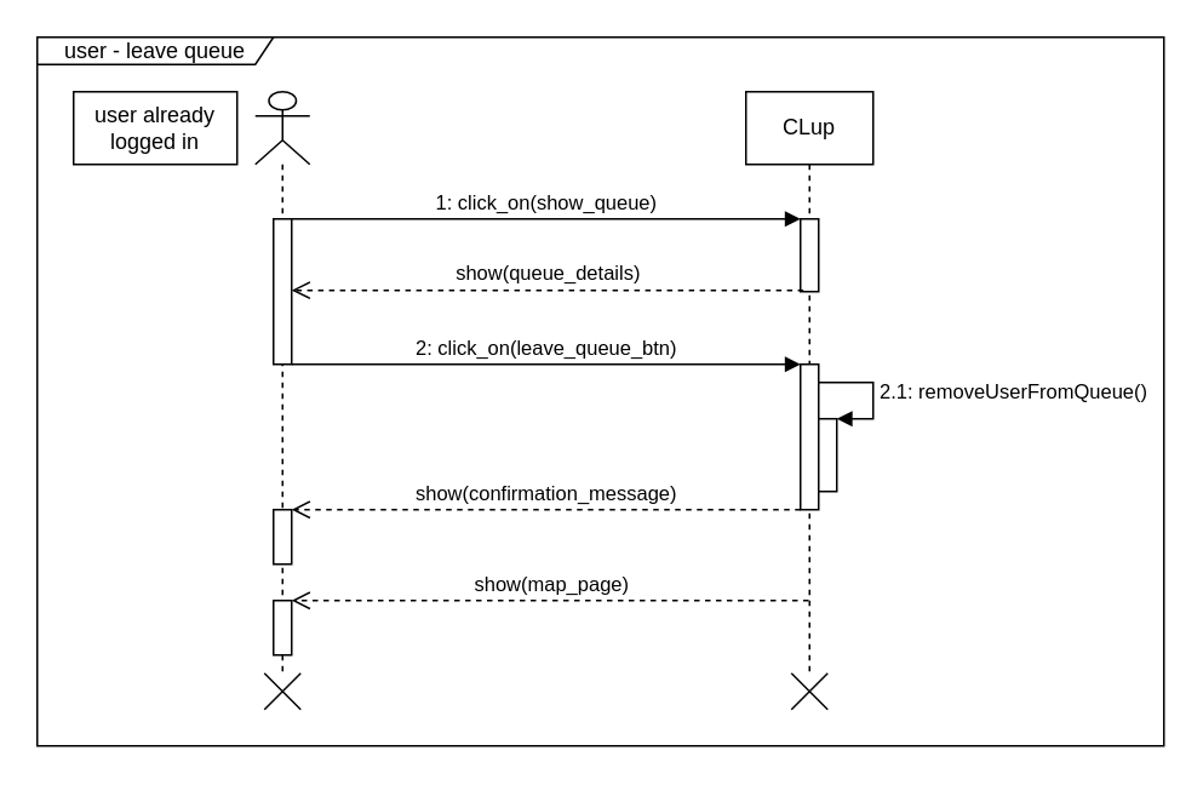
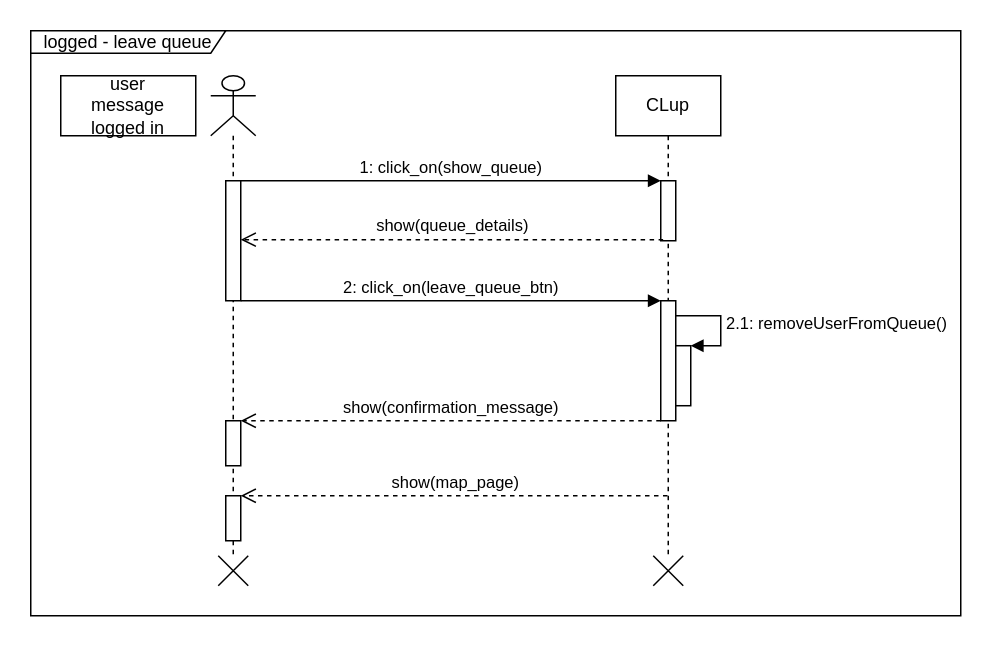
  <mxCell id="0" />
  <mxCell id="1" parent="0" />
- <mxCell id="2" value="user - leave queue" style="shape=umlFrame;whiteSpace=wrap;html=1;width=130;height=15;" parent="1" vertex="1"><mxGeometry x="20" y="20" width="620" height="390" as="geometry" /></mxCell>
+ <mxCell id="2" value="logged - leave queue" style="shape=umlFrame;whiteSpace=wrap;html=1;width=130;height=15;" parent="1" vertex="1"><mxGeometry x="20" y="20" width="620" height="390" as="geometry" /></mxCell>
  <mxCell id="3" value="" style="rounded=0;whiteSpace=wrap;html=1;" parent="1" vertex="1"><mxGeometry x="40" y="50" width="90" height="40" as="geometry" /></mxCell>
- <mxCell id="4" value="user already logged in" style="text;html=1;strokeColor=none;fillColor=none;align=center;verticalAlign=middle;whiteSpace=wrap;rounded=0;" parent="1" vertex="1"><mxGeometry x="50" y="60" width="70" height="20" as="geometry" /></mxCell>
+ <mxCell id="4" value="user message logged in" style="text;html=1;strokeColor=none;fillColor=none;align=center;verticalAlign=middle;whiteSpace=wrap;rounded=0;" parent="1" vertex="1"><mxGeometry x="50" y="60" width="70" height="20" as="geometry" /></mxCell>
  <mxCell id="5" value="" style="shape=umlLifeline;participant=umlActor;perimeter=lifelinePerimeter;whiteSpace=wrap;html=1;container=1;collapsible=0;recursiveResize=0;verticalAlign=top;spacingTop=36;outlineConnect=0;" parent="1" vertex="1"><mxGeometry x="140" y="50" width="30" height="320" as="geometry" /></mxCell>
  <mxCell id="6" value="" style="html=1;points=[];perimeter=orthogonalPerimeter;" parent="5" vertex="1"><mxGeometry x="10" y="70" width="10" height="80" as="geometry" /></mxCell>
  <mxCell id="7" value="" style="html=1;points=[];perimeter=orthogonalPerimeter;" parent="5" vertex="1"><mxGeometry x="10" y="230" width="10" height="30" as="geometry" /></mxCell>
  <mxCell id="8" value="" style="html=1;points=[];perimeter=orthogonalPerimeter;" parent="5" vertex="1"><mxGeometry x="10" y="280" width="10" height="30" as="geometry" /></mxCell>
  <mxCell id="9" value="CLup" style="shape=umlLifeline;perimeter=lifelinePerimeter;whiteSpace=wrap;html=1;container=1;collapsible=0;recursiveResize=0;outlineConnect=0;" parent="1" vertex="1"><mxGeometry x="410" y="50" width="70" height="320" as="geometry" /></mxCell>
  <mxCell id="10" value="" style="html=1;points=[];perimeter=orthogonalPerimeter;" parent="9" vertex="1"><mxGeometry x="30" y="70" width="10" height="40" as="geometry" /></mxCell>
  <mxCell id="11" value="" style="html=1;points=[];perimeter=orthogonalPerimeter;" parent="9" vertex="1"><mxGeometry x="30" y="150" width="10" height="80" as="geometry" /></mxCell>
  <mxCell id="12" value="" style="html=1;points=[];perimeter=orthogonalPerimeter;" parent="9" vertex="1"><mxGeometry x="40" y="179.98" width="10" height="40" as="geometry" /></mxCell>
  <mxCell id="13" value="2.1: removeUserFromQueue()" style="edgeStyle=orthogonalEdgeStyle;html=1;align=left;spacingLeft=2;endArrow=block;rounded=0;entryX=1;entryY=0;" parent="9" target="12" edge="1"><mxGeometry relative="1" as="geometry"><mxPoint x="40" y="160.014" as="sourcePoint" /><Array as="points"><mxPoint x="70" y="159.98" /><mxPoint x="70" y="179.98" /></Array></mxGeometry></mxCell>
  <mxCell id="14" value="1: click_on(show_queue)" style="html=1;verticalAlign=bottom;endArrow=block;entryX=0;entryY=0;" parent="1" source="6" target="10" edge="1"><mxGeometry relative="1" as="geometry"><mxPoint x="250" y="130" as="sourcePoint" /></mxGeometry></mxCell>
  <mxCell id="15" value="show(queue_details)" style="html=1;verticalAlign=bottom;endArrow=open;dashed=1;endSize=8;exitX=0.157;exitY=0.982;exitDx=0;exitDy=0;exitPerimeter=0;" parent="1" source="10" target="6" edge="1"><mxGeometry relative="1" as="geometry"><mxPoint x="250" y="206" as="targetPoint" /></mxGeometry></mxCell>
  <mxCell id="16" value="2: click_on(leave_queue_btn)" style="html=1;verticalAlign=bottom;endArrow=block;" parent="1" source="6" target="11" edge="1"><mxGeometry relative="1" as="geometry"><mxPoint x="162" y="230" as="sourcePoint" /><Array as="points"><mxPoint x="220" y="200" /></Array></mxGeometry></mxCell>
  <mxCell id="17" value="show(confirmation_message)" style="html=1;verticalAlign=bottom;endArrow=open;dashed=1;endSize=8;" parent="1" target="7" edge="1"><mxGeometry relative="1" as="geometry"><mxPoint x="155.1" y="279.996" as="targetPoint" /><mxPoint x="440" y="280" as="sourcePoint" /></mxGeometry></mxCell>
  <mxCell id="18" value="" style="shape=umlDestroy;" parent="1" vertex="1"><mxGeometry x="435" y="370" width="20" height="20" as="geometry" /></mxCell>
  <mxCell id="19" value="" style="shape=umlDestroy;" parent="1" vertex="1"><mxGeometry x="145" y="370" width="20" height="20" as="geometry" /></mxCell>
  <mxCell id="20" value="show(map_page)" style="html=1;verticalAlign=bottom;endArrow=open;dashed=1;endSize=8;" parent="1" target="8" edge="1"><mxGeometry relative="1" as="geometry"><mxPoint x="444.5" y="330" as="sourcePoint" /><mxPoint x="210" y="330" as="targetPoint" /></mxGeometry></mxCell>
